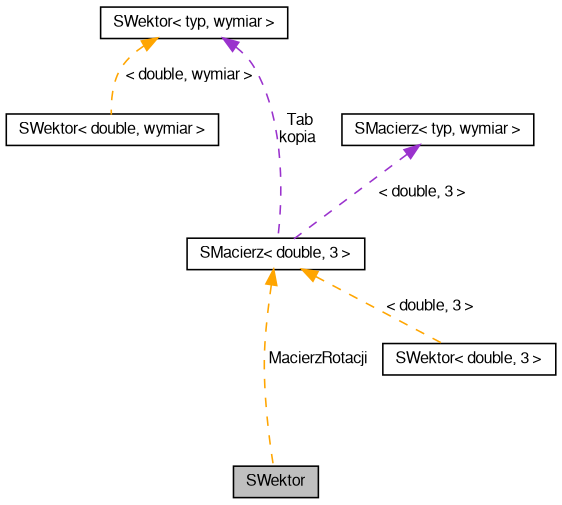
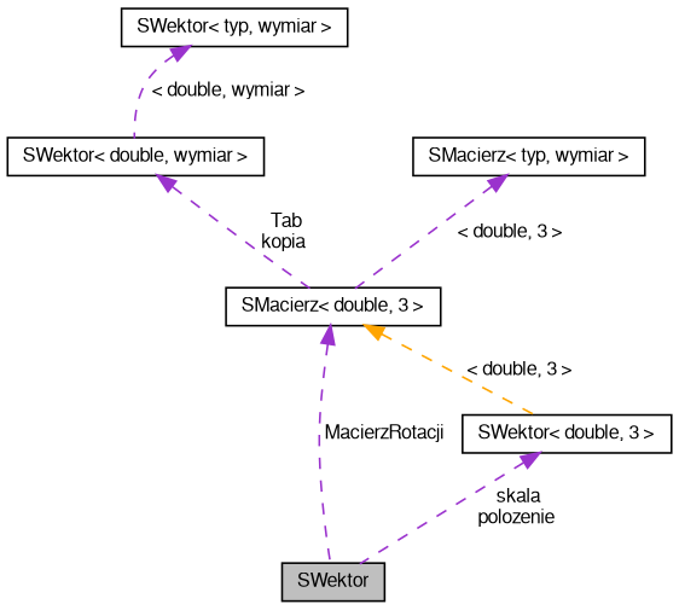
  digraph {
    node [color=black fillcolor=white fontname=FreeSans fontsize=10 shape=record style=filled]
    edge [color=darkorchid3 dir=back fontname=FreeSans fontsize=10 labelfontname=FreeSans labelfontsize=10 style=dashed]
    n1 [fillcolor=grey75 fontcolor=black height=0.2 label=SWektor width=0.4]
    n2 [height=0.2 label="SWektor\< double, 3 \>" width=0.4]
    n3 [height=0.2 label="SWektor\< typ, wymiar \>" width=0.4]
    n4 [height=0.2 label="SWektor\< double, wymiar \>" width=0.4]
    n5 [height=0.2 label="SMacierz\< double, 3 \>" width=0.4]
    n6 [height=0.2 label="SMacierz\< typ, wymiar \>" width=0.4]
-   n3 -> n4 [color=orange label=" \< double, wymiar \>"]
-   n3 -> n5 [label=" Tab\nkopia"]
-   n5 -> n1 [color=orange label=" MacierzRotacji"]
+   n2 -> n1 [label=" skala\npolozenie"]
+   n3 -> n4 [label=" \< double, wymiar \>"]
+   n4 -> n5 [label=" Tab\nkopia"]
+   n5 -> n1 [label=" MacierzRotacji"]
    n5 -> n2 [color=orange label=" \< double, 3 \>"]
    n6 -> n5 [label=" \< double, 3 \>"]
  }
